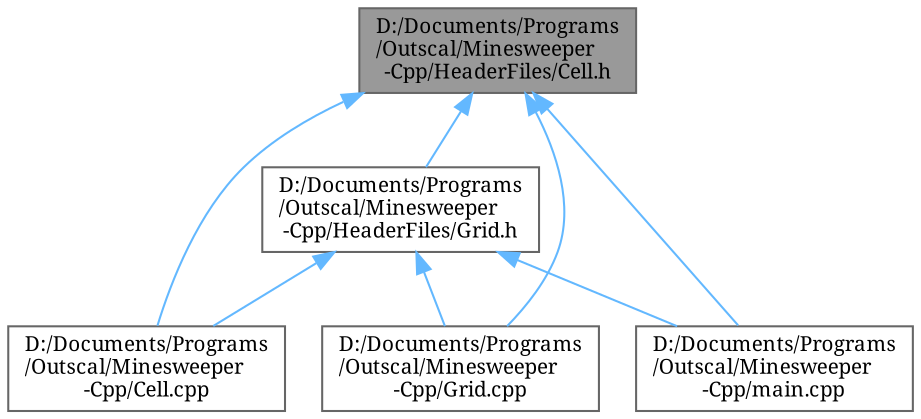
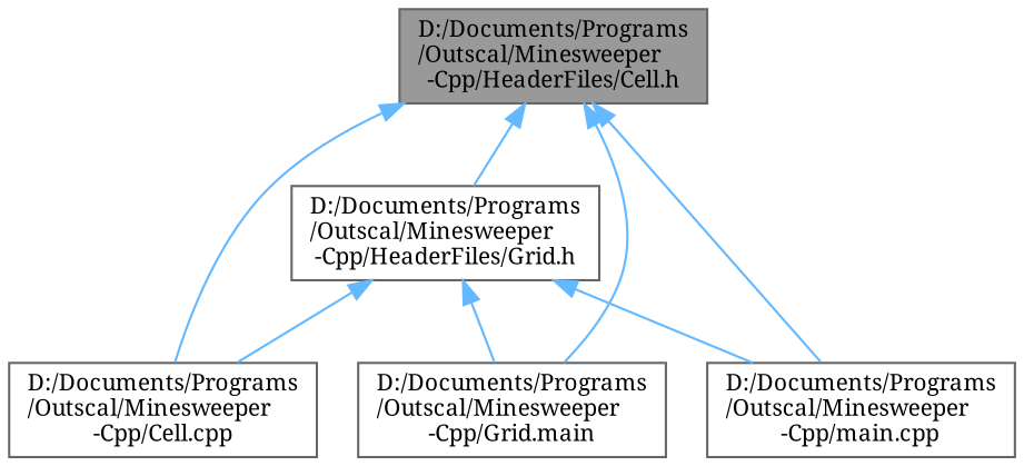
  digraph {
    fontname="Noto Serif"
    node [color=grey40 fillcolor=white fontname="Noto Serif" fontsize=10 shape=box style=filled]
    edge [color=steelblue1 dir=back fontname="Noto Serif" fontsize=10 labelfontname=Helvetica labelfontsize=10 style=solid]
    n1 [color=gray40 fillcolor=grey60 fontcolor=black height=0.2 label="D:/Documents/Programs\l/Outscal/Minesweeper\l-Cpp/HeaderFiles/Cell.h" width=0.4]
    n2 [height=0.2 label="D:/Documents/Programs\l/Outscal/Minesweeper\l-Cpp/Cell.cpp" width=0.4]
-   n3 [height=0.2 label="D:/Documents/Programs\l/Outscal/Minesweeper\l-Cpp/Grid.cpp" width=0.4]
+   n3 [height=0.2 label="D:/Documents/Programs\l/Outscal/Minesweeper\l-Cpp/Grid.main" width=0.4]
    n4 [height=0.2 label="D:/Documents/Programs\l/Outscal/Minesweeper\l-Cpp/HeaderFiles/Grid.h" width=0.4]
    n5 [height=0.2 label="D:/Documents/Programs\l/Outscal/Minesweeper\l-Cpp/main.cpp" width=0.4]
    n1 -> n2
    n1 -> n3
    n1 -> n4
    n1 -> n5
    n4 -> n2
    n4 -> n3
    n4 -> n5
  }
